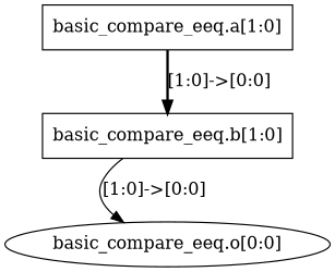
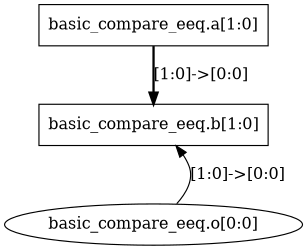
  digraph {
    node [shape=rectangle]
    n1 [label="basic_compare_eeq.a[1:0]"]
    n2 [label="basic_compare_eeq.b[1:0]"]
    n3 [label="basic_compare_eeq.o[0:0]" shape=ellipse]
    n1 -> n2 [label="[1:0]->[0:0]" style=bold]
-   n2 -> n3 [label="[1:0]->[0:0]" style=solid]
+   n3 -> n2 [label="[1:0]->[0:0]" style=solid]
  }
